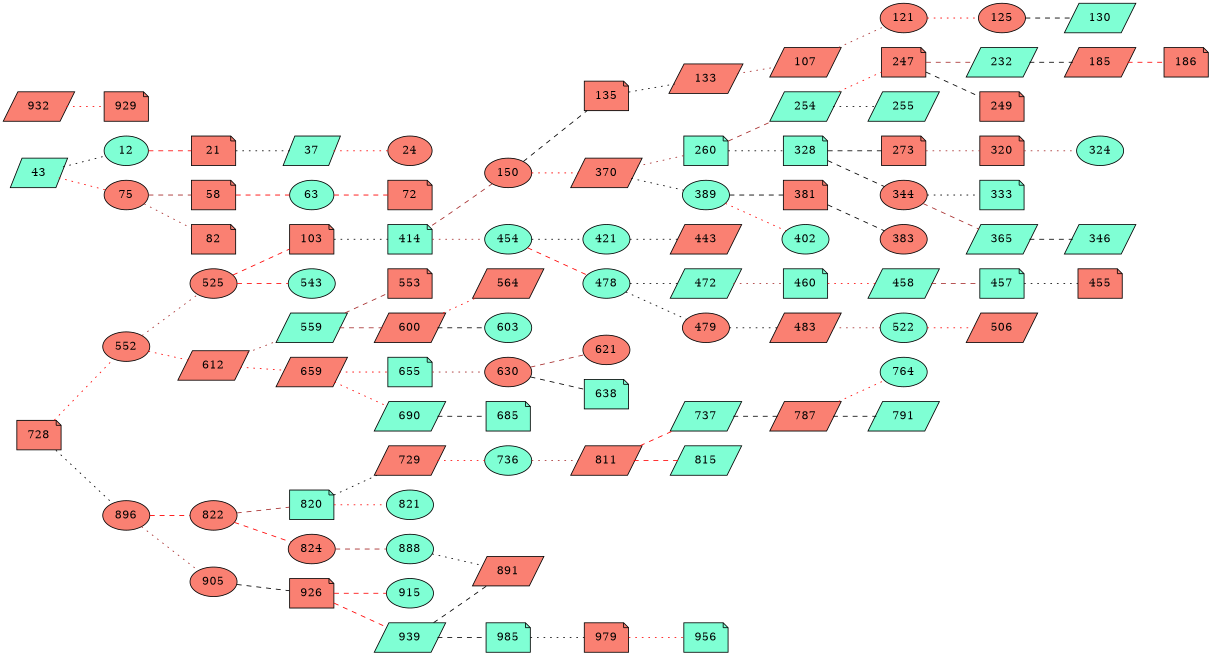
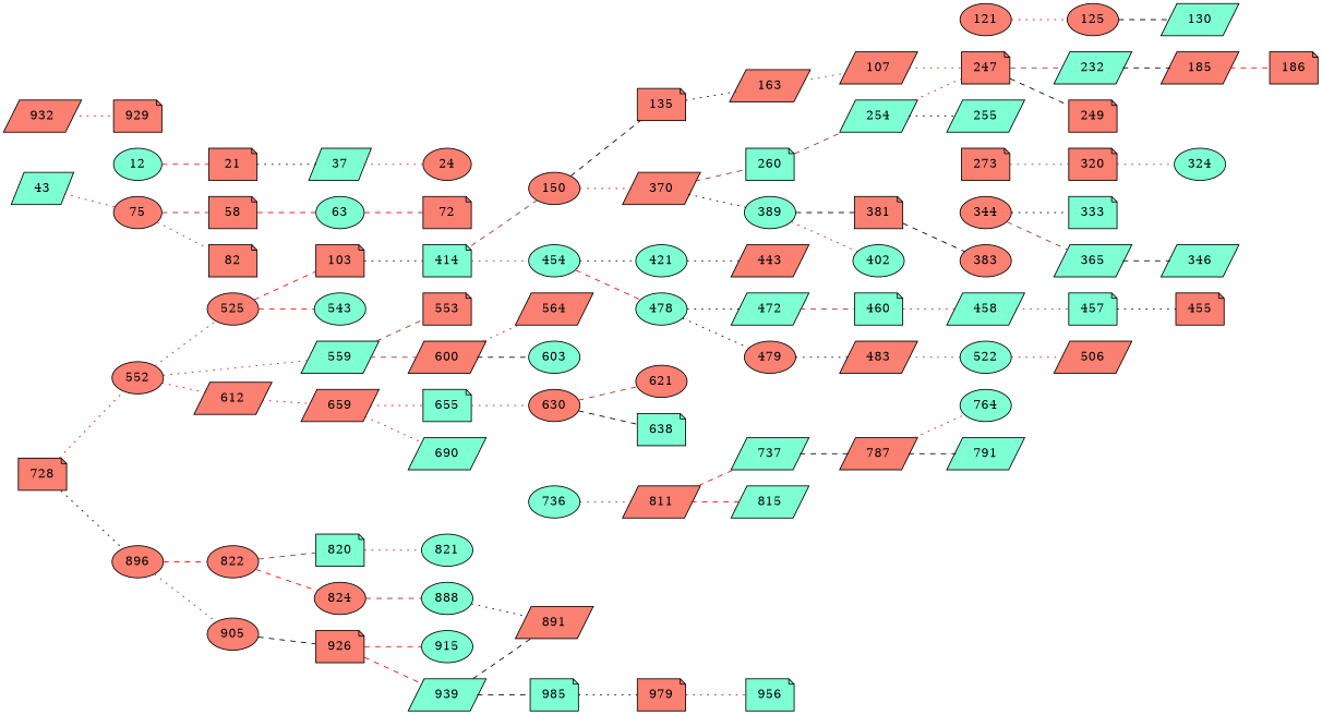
  graph {
    rankdir=LR
    node [fillcolor=salmon shape=ellipse style=filled]
    edge [color=black style=dotted]
    n1 [label=728 shape=note]
    n2 [label=552]
    n3 [label=896]
    n4 [label=525]
    n5 [label=612 shape=parallelogram]
    n6 [label=822]
    n7 [label=905]
    n8 [label=103 shape=note]
    n9 [fillcolor=aquamarine label=543]
    n10 [fillcolor=aquamarine label=559 shape=parallelogram]
    n11 [label=659 shape=parallelogram]
    n12 [fillcolor=aquamarine label=820 shape=note]
    n13 [label=824]
    n14 [label=926 shape=note]
    n15 [fillcolor=aquamarine label=414 shape=note]
    n16 [label=553 shape=note]
    n17 [label=600 shape=parallelogram]
    n18 [fillcolor=aquamarine label=655 shape=note]
    n19 [fillcolor=aquamarine label=690 shape=parallelogram]
    n20 [fillcolor=aquamarine label=43 shape=parallelogram]
    n21 [fillcolor=aquamarine label=12]
    n22 [label=75]
    n23 [label=150]
    n24 [fillcolor=aquamarine label=454]
    n25 [label=21 shape=note]
    n26 [label=58 shape=note]
    n27 [label=82 shape=note]
    n28 [label=135 shape=note]
    n29 [label=370 shape=parallelogram]
    n30 [fillcolor=aquamarine label=421]
    n31 [fillcolor=aquamarine label=478]
    n32 [fillcolor=aquamarine label=37 shape=parallelogram]
    n33 [fillcolor=aquamarine label=63]
    n34 [label=24]
    n35 [label=72 shape=note]
-   n36 [label=133 shape=parallelogram]
+   n36 [label=163 shape=parallelogram]
    n37 [fillcolor=aquamarine label=260 shape=note]
    n38 [fillcolor=aquamarine label=389]
    n39 [label=443 shape=parallelogram]
    n40 [fillcolor=aquamarine label=472 shape=parallelogram]
    n41 [label=479]
    n42 [label=107 shape=parallelogram]
    n43 [fillcolor=aquamarine label=254 shape=parallelogram]
-   n44 [fillcolor=aquamarine label=328 shape=note]
    n45 [label=381 shape=note]
    n46 [fillcolor=aquamarine label=402]
    n47 [label=121]
    n48 [label=125]
    n49 [fillcolor=aquamarine label=130 shape=parallelogram]
    n50 [label=247 shape=note]
    n51 [fillcolor=aquamarine label=255 shape=parallelogram]
    n52 [label=273 shape=note]
    n53 [label=344]
    n54 [label=383]
    n55 [fillcolor=aquamarine label=232 shape=parallelogram]
    n56 [label=249 shape=note]
    n57 [label=320 shape=note]
    n58 [fillcolor=aquamarine label=333 shape=note]
    n59 [fillcolor=aquamarine label=365 shape=parallelogram]
    n60 [label=185 shape=parallelogram]
    n61 [label=186 shape=note]
    n62 [fillcolor=aquamarine label=324]
    n63 [fillcolor=aquamarine label=346 shape=parallelogram]
    n64 [fillcolor=aquamarine label=460 shape=note]
    n65 [label=483 shape=parallelogram]
    n66 [fillcolor=aquamarine label=458 shape=parallelogram]
    n67 [fillcolor=aquamarine label=522]
    n68 [fillcolor=aquamarine label=457 shape=note]
    n69 [label=455 shape=note]
    n70 [label=506 shape=parallelogram]
    n71 [label=564 shape=parallelogram]
    n72 [fillcolor=aquamarine label=603]
    n73 [label=630]
-   n74 [fillcolor=aquamarine label=685 shape=note]
    n75 [label=621]
    n76 [fillcolor=aquamarine label=638 shape=note]
-   n77 [label=729 shape=parallelogram]
    n78 [fillcolor=aquamarine label=821]
    n79 [fillcolor=aquamarine label=888]
    n80 [fillcolor=aquamarine label=915]
    n81 [fillcolor=aquamarine label=939 shape=parallelogram]
    n82 [fillcolor=aquamarine label=736]
    n83 [label=891 shape=parallelogram]
    n84 [label=811 shape=parallelogram]
    n85 [fillcolor=aquamarine label=737 shape=parallelogram]
    n86 [fillcolor=aquamarine label=815 shape=parallelogram]
    n87 [label=787 shape=parallelogram]
    n88 [fillcolor=aquamarine label=764]
    n89 [fillcolor=aquamarine label=791 shape=parallelogram]
    n90 [fillcolor=aquamarine label=985 shape=note]
    n91 [label=932 shape=parallelogram]
    n92 [label=929 shape=note]
    n93 [label=979 shape=note]
    n94 [fillcolor=aquamarine label=956 shape=note]
    n1 -- n2 [color=red]
    n1 -- n3
    n2 -- n4 [color=brown]
    n2 -- n5 [color=red]
    n3 -- n6 [color=red style=dashed]
    n3 -- n7 [color=brown]
    n4 -- n8 [color=red style=dashed]
    n4 -- n9 [color=red style=dashed]
-   n5 -- n10 [color=brown]
+   n2 -- n10 [color=brown]
    n5 -- n11 [color=red]
    n6 -- n12 [color=brown style=dashed]
    n6 -- n13 [color=red style=dashed]
    n7 -- n14 [style=dashed]
    n8 -- n15
    n10 -- n16 [color=brown style=dashed]
    n10 -- n17 [color=brown style=dashed]
    n11 -- n18 [color=red]
    n11 -- n19 [color=red]
-   n12 -- n77
    n12 -- n78 [color=red]
    n13 -- n79 [color=brown style=dashed]
    n14 -- n80 [color=red style=dashed]
    n14 -- n81 [color=red style=dashed]
    n15 -- n23 [color=brown style=dashed]
    n15 -- n24 [color=brown]
    n17 -- n71 [color=red]
    n17 -- n72 [style=dashed]
    n18 -- n73 [color=brown]
-   n19 -- n74 [style=dashed]
-   n20 -- n21
    n20 -- n22 [color=red]
    n21 -- n25 [color=red style=dashed]
    n22 -- n26 [color=brown style=dashed]
    n22 -- n27 [color=brown]
    n23 -- n28 [style=dashed]
    n23 -- n29 [color=red]
    n24 -- n30
    n24 -- n31 [color=red style=dashed]
    n25 -- n32
    n26 -- n33 [color=red style=dashed]
    n28 -- n36
-   n29 -- n37 [color=brown]
+   n29 -- n37 [color=brown style=dashed]
    n29 -- n38
    n30 -- n39
    n31 -- n40
    n31 -- n41
    n32 -- n34 [color=red]
    n33 -- n35 [color=red style=dashed]
    n36 -- n42 [color=brown]
    n37 -- n43 [color=brown style=dashed]
-   n37 -- n44
    n38 -- n45 [style=dashed]
    n38 -- n46 [color=red]
-   n40 -- n64 [color=brown]
+   n40 -- n64 [color=brown style=dashed]
    n41 -- n65
-   n42 -- n47 [color=brown]
+   n42 -- n50 [color=brown]
    n43 -- n50 [color=red]
    n43 -- n51
-   n44 -- n52 [style=dashed]
-   n44 -- n53 [style=dashed]
    n45 -- n54 [style=dashed]
    n47 -- n48 [color=red]
    n48 -- n49 [style=dashed]
    n50 -- n55 [color=brown style=dashed]
    n50 -- n56 [style=dashed]
    n52 -- n57 [color=brown]
    n53 -- n58
    n53 -- n59 [color=brown style=dashed]
    n55 -- n60 [style=dashed]
    n57 -- n62 [color=brown]
    n59 -- n63 [style=dashed]
    n60 -- n61 [color=red style=dashed]
    n64 -- n66 [color=red]
    n65 -- n67 [color=brown]
-   n66 -- n68 [color=brown style=dashed]
+   n66 -- n68 [color=brown]
    n67 -- n70 [color=red]
    n68 -- n69
    n73 -- n75 [color=brown style=dashed]
    n73 -- n76 [style=dashed]
-   n77 -- n82 [color=red]
    n79 -- n83
    n81 -- n83 [style=dashed]
    n81 -- n90 [style=dashed]
    n82 -- n84 [color=brown]
    n84 -- n85 [color=red style=dashed]
    n84 -- n86 [color=red style=dashed]
    n85 -- n87 [style=dashed]
    n87 -- n88 [color=red]
    n87 -- n89 [style=dashed]
    n90 -- n93
    n91 -- n92 [color=red]
    n93 -- n94 [color=red]
  }
